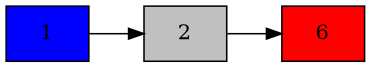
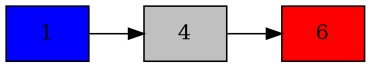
  digraph {
    rankdir=LR
    node [shape=box style=filled]
    n1 [fillcolor=blue label=1]
-   n2 [fillcolor=gray label=2]
+   n2 [fillcolor=gray label=4]
    n3 [fillcolor=red label=6]
    n1 -> n2
    n2 -> n3
  }
